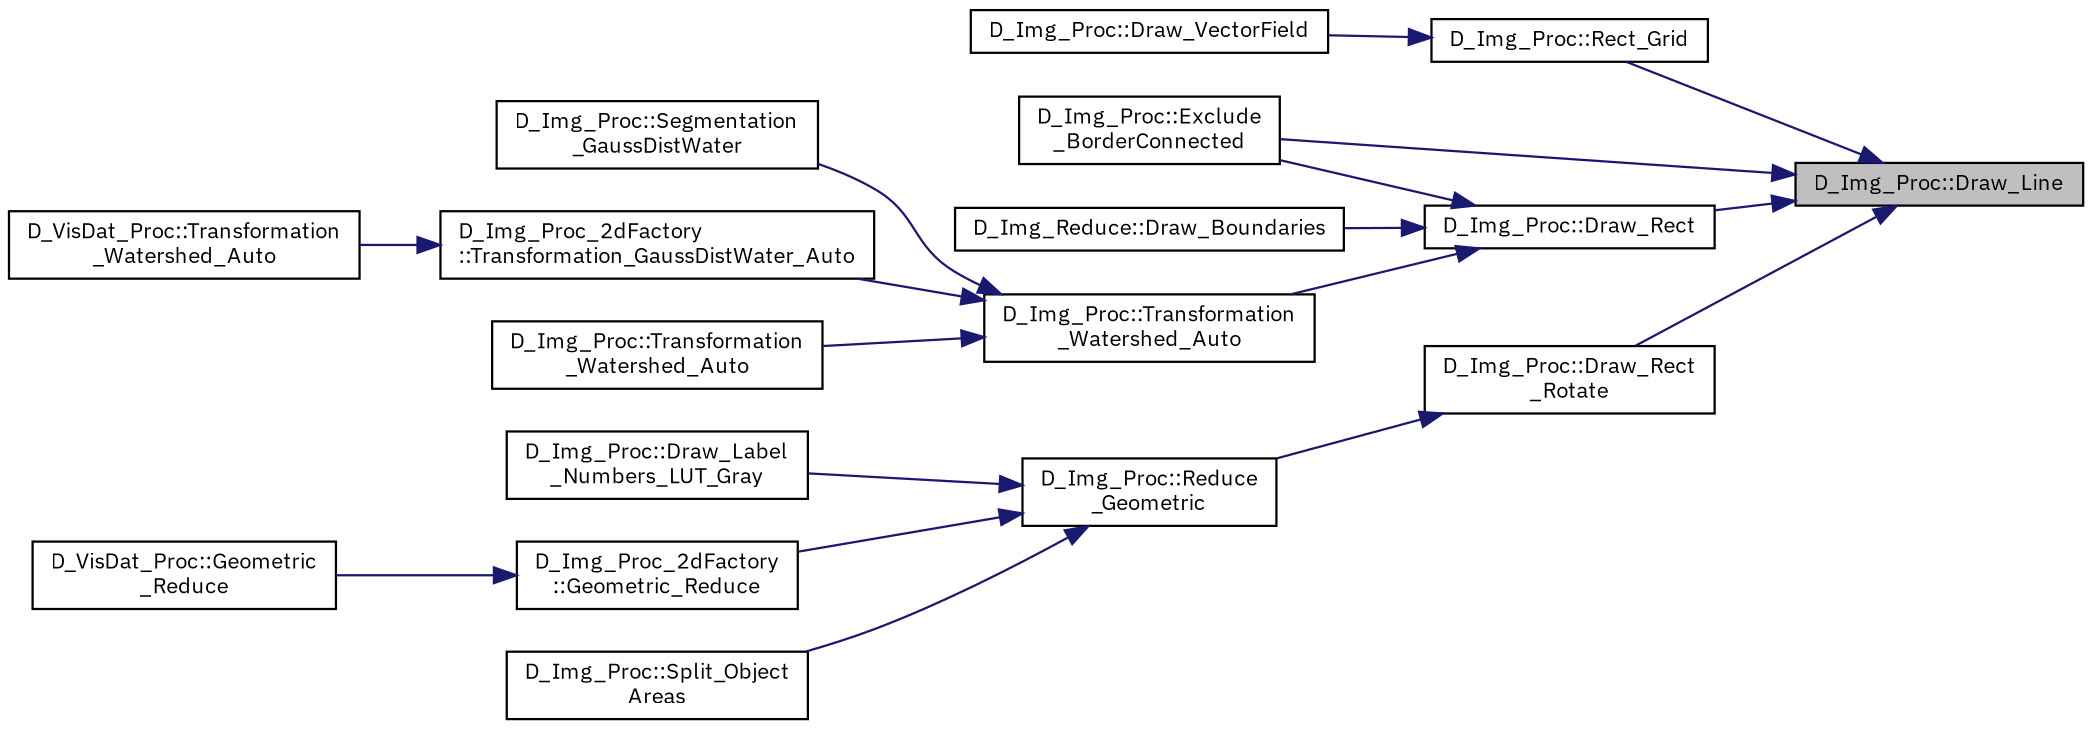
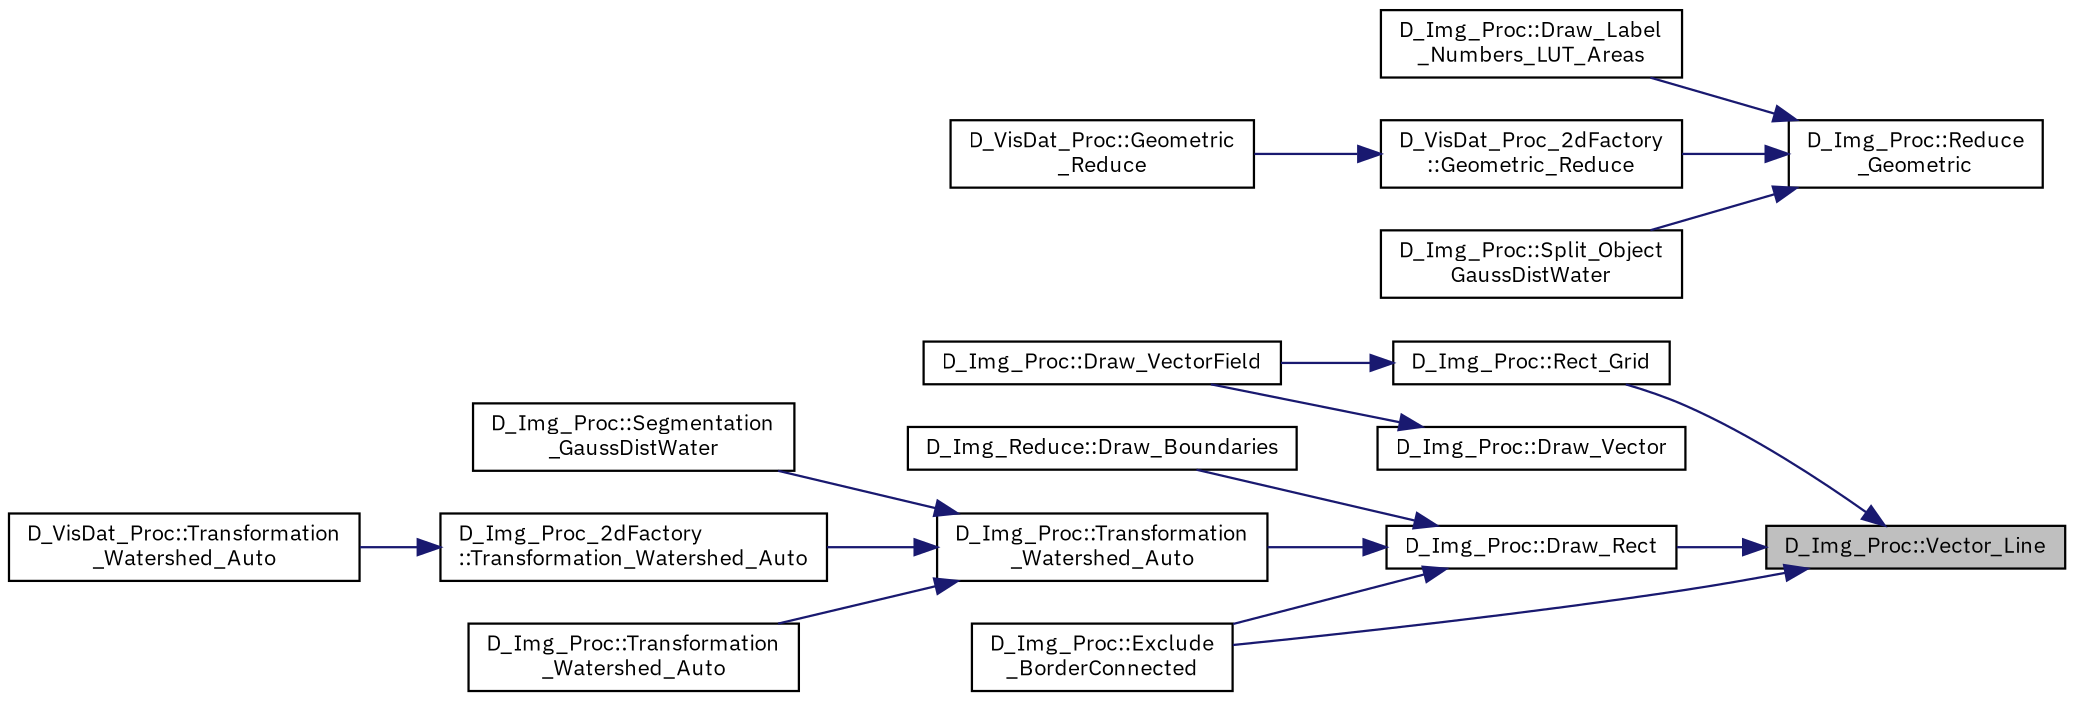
  digraph {
    fontname="IBM Plex Sans"
    rankdir=RL
    node [color=black fillcolor=white fontname="IBM Plex Sans" fontsize=10 shape=record style=filled]
    edge [color=midnightblue dir=back fontname="IBM Plex Sans" fontsize=10 labelfontname=Helvetica labelfontsize=10 style=solid]
-   n1 [fillcolor=grey75 fontcolor=black height=0.2 label="D_Img_Proc::Draw_Line" width=0.4]
+   n1 [fillcolor=grey75 fontcolor=black height=0.2 label="D_Img_Proc::Vector_Line" width=0.4]
    n2 [height=0.2 label="D_Img_Proc::Rect_Grid" width=0.4]
    n3 [height=0.2 label="D_Img_Proc::Draw_Rect" width=0.4]
-   n4 [height=0.2 label="D_Img_Proc::Draw_Rect\l_Rotate" width=0.4]
    n5 [height=0.2 label="D_Img_Proc::Exclude\l_BorderConnected" width=0.4]
    n6 [height=0.2 label="D_Img_Proc::Draw_VectorField" width=0.4]
    n7 [height=0.2 label="D_Img_Reduce::Draw_Boundaries" width=0.4]
    n8 [height=0.2 label="D_Img_Proc::Transformation\l_Watershed_Auto" width=0.4]
    n9 [height=0.2 label="D_Img_Proc::Reduce\l_Geometric" width=0.4]
+   n10 [height=0.2 label="D_Img_Proc::Draw_Vector" width=0.4]
    n11 [height=0.2 label="D_Img_Proc::Segmentation\l_GaussDistWater" width=0.4]
-   n12 [height=0.2 label="D_Img_Proc_2dFactory\l::Transformation_GaussDistWater_Auto" width=0.4]
+   n12 [height=0.2 label="D_Img_Proc_2dFactory\l::Transformation_Watershed_Auto" width=0.4]
    n13 [height=0.2 label="D_Img_Proc::Transformation\l_Watershed_Auto" width=0.4]
    n14 [height=0.2 label="D_VisDat_Proc::Transformation\l_Watershed_Auto" width=0.4]
-   n15 [height=0.2 label="D_Img_Proc::Draw_Label\l_Numbers_LUT_Gray" width=0.4]
-   n16 [height=0.2 label="D_Img_Proc_2dFactory\l::Geometric_Reduce" width=0.4]
-   n17 [height=0.2 label="D_Img_Proc::Split_Object\lAreas" width=0.4]
+   n15 [height=0.2 label="D_Img_Proc::Draw_Label\l_Numbers_LUT_Areas" width=0.4]
+   n16 [height=0.2 label="D_VisDat_Proc_2dFactory\l::Geometric_Reduce" width=0.4]
+   n17 [height=0.2 label="D_Img_Proc::Split_Object\lGaussDistWater" width=0.4]
    n18 [height=0.2 label="D_VisDat_Proc::Geometric\l_Reduce" width=0.4]
    n1 -> n2
    n1 -> n3
-   n1 -> n4
    n1 -> n5
    n2 -> n6
    n3 -> n5
    n3 -> n7
    n3 -> n8
-   n4 -> n9
    n8 -> n11
    n8 -> n12
    n8 -> n13
    n9 -> n15
    n9 -> n16
    n9 -> n17
+   n10 -> n6
    n12 -> n14
    n16 -> n18
  }
